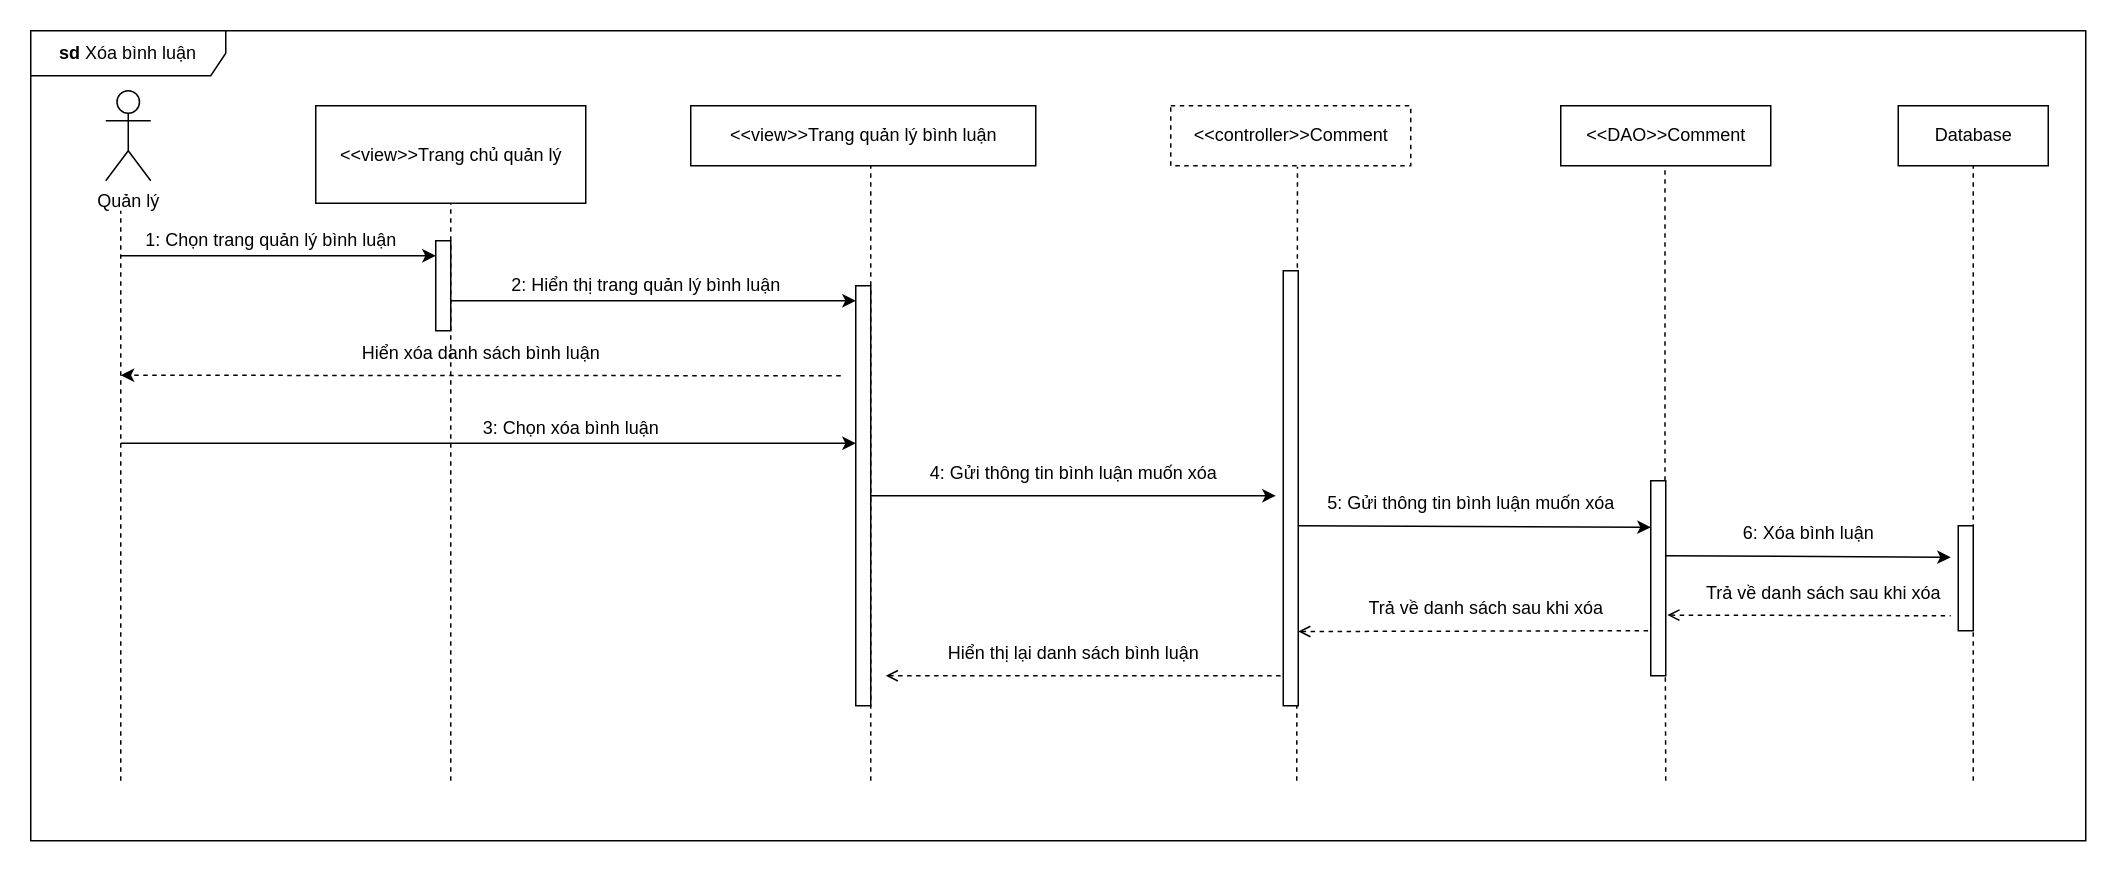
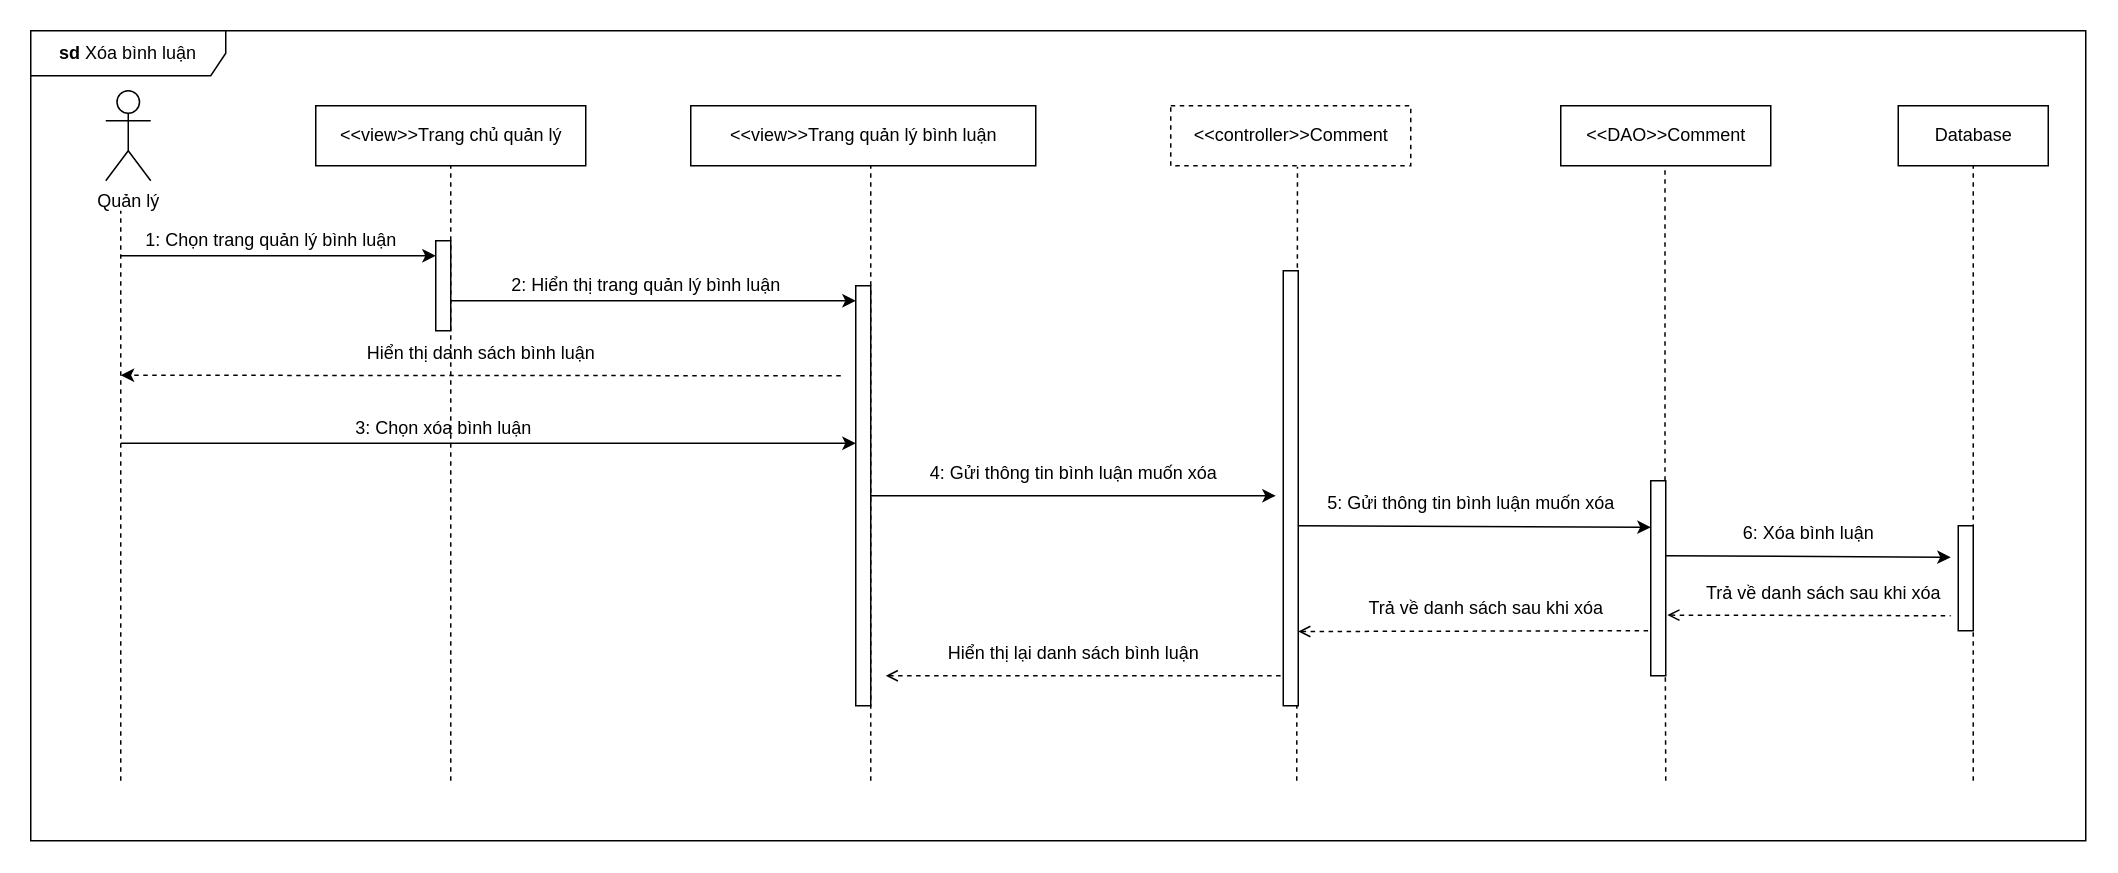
  <mxCell id="0" />
  <mxCell id="1" parent="0" />
  <mxCell id="2" value="&lt;b&gt;sd &lt;/b&gt;Xóa bình luận" style="shape=umlFrame;whiteSpace=wrap;html=1;width=130;height=30;" parent="1" vertex="1"><mxGeometry x="20" y="20" width="1370" height="540" as="geometry" /></mxCell>
  <mxCell id="3" value="Quản lý" style="shape=umlActor;verticalLabelPosition=bottom;verticalAlign=top;html=1;outlineConnect=0;" parent="1" vertex="1"><mxGeometry x="70" y="60" width="30" height="60" as="geometry" /></mxCell>
- <mxCell id="4" value="&amp;lt;&amp;lt;view&amp;gt;&amp;gt;Trang chủ quản lý" style="html=1;" parent="1" vertex="1"><mxGeometry x="210" y="70" width="180" height="65" as="geometry" /></mxCell>
+ <mxCell id="4" value="&amp;lt;&amp;lt;view&amp;gt;&amp;gt;Trang chủ quản lý" style="html=1;" parent="1" vertex="1"><mxGeometry x="210" y="70" width="180" height="40" as="geometry" /></mxCell>
  <mxCell id="5" value="&amp;lt;&amp;lt;controller&amp;gt;&amp;gt;Comment" style="html=1;dashed=1;" parent="1" vertex="1"><mxGeometry x="780" y="70" width="160" height="40" as="geometry" /></mxCell>
  <mxCell id="6" value="&amp;lt;&amp;lt;DAO&amp;gt;&amp;gt;Comment" style="html=1;" parent="1" vertex="1"><mxGeometry x="1040" y="70" width="140" height="40" as="geometry" /></mxCell>
  <mxCell id="7" value="Database" style="html=1;" parent="1" vertex="1"><mxGeometry x="1265" y="70" width="100" height="40" as="geometry" /></mxCell>
  <mxCell id="8" value="" style="endArrow=none;dashed=1;html=1;rounded=0;" parent="1" edge="1"><mxGeometry width="50" height="50" relative="1" as="geometry"><mxPoint x="80" y="520" as="sourcePoint" /><mxPoint x="80" y="140" as="targetPoint" /></mxGeometry></mxCell>
  <mxCell id="9" value="" style="endArrow=classic;html=1;rounded=0;entryX=0;entryY=0.167;entryDx=0;entryDy=0;entryPerimeter=0;" parent="1" target="12" edge="1"><mxGeometry width="50" height="50" relative="1" as="geometry"><mxPoint x="80" y="170" as="sourcePoint" /><mxPoint x="270" y="171" as="targetPoint" /></mxGeometry></mxCell>
  <mxCell id="10" value="" style="endArrow=none;dashed=1;html=1;rounded=0;entryX=0.5;entryY=1;entryDx=0;entryDy=0;" parent="1" target="4" edge="1"><mxGeometry width="50" height="50" relative="1" as="geometry"><mxPoint x="300" y="520" as="sourcePoint" /><mxPoint x="330" y="160" as="targetPoint" /></mxGeometry></mxCell>
  <mxCell id="11" value="1: Chọn trang quản lý bình luận" style="text;html=1;align=center;verticalAlign=middle;resizable=0;points=[];autosize=1;strokeColor=none;fillColor=none;" parent="1" vertex="1"><mxGeometry x="85" y="145" width="190" height="30" as="geometry" /></mxCell>
  <mxCell id="12" value="" style="html=1;points=[];perimeter=orthogonalPerimeter;" parent="1" vertex="1"><mxGeometry x="290" y="160" width="10" height="60" as="geometry" /></mxCell>
  <mxCell id="13" value="" style="endArrow=classic;html=1;rounded=0;" parent="1" edge="1"><mxGeometry width="50" height="50" relative="1" as="geometry"><mxPoint x="300" y="200" as="sourcePoint" /><mxPoint x="570" y="200" as="targetPoint" /></mxGeometry></mxCell>
  <mxCell id="14" value="" style="endArrow=none;dashed=1;html=1;rounded=0;entryX=0.528;entryY=1.017;entryDx=0;entryDy=0;entryPerimeter=0;" parent="1" target="5" edge="1"><mxGeometry width="50" height="50" relative="1" as="geometry"><mxPoint x="864" y="520" as="sourcePoint" /><mxPoint x="862.25" y="110" as="targetPoint" /></mxGeometry></mxCell>
  <mxCell id="15" value="" style="endArrow=none;dashed=1;html=1;rounded=0;entryX=0.5;entryY=1;entryDx=0;entryDy=0;startArrow=none;" parent="1" source="20" edge="1"><mxGeometry width="50" height="50" relative="1" as="geometry"><mxPoint x="1109.5" y="600" as="sourcePoint" /><mxPoint x="1109.5" y="110" as="targetPoint" /></mxGeometry></mxCell>
  <mxCell id="16" value="" style="endArrow=none;dashed=1;html=1;rounded=0;entryX=0.5;entryY=1;entryDx=0;entryDy=0;startArrow=none;" parent="1" target="7" edge="1"><mxGeometry width="50" height="50" relative="1" as="geometry"><mxPoint x="1315" y="520" as="sourcePoint" /><mxPoint x="1365" y="230" as="targetPoint" /></mxGeometry></mxCell>
  <mxCell id="17" value="" style="html=1;points=[];perimeter=orthogonalPerimeter;" parent="1" vertex="1"><mxGeometry x="855" y="180" width="10" height="290" as="geometry" /></mxCell>
  <mxCell id="18" value="&amp;lt;&amp;lt;view&amp;gt;&amp;gt;Trang quản lý bình luận" style="html=1;" parent="1" vertex="1"><mxGeometry x="460" y="70" width="230" height="40" as="geometry" /></mxCell>
  <mxCell id="19" value="" style="endArrow=none;dashed=1;html=1;rounded=0;" parent="1" edge="1"><mxGeometry width="50" height="50" relative="1" as="geometry"><mxPoint x="580" y="520" as="sourcePoint" /><mxPoint x="580" y="110" as="targetPoint" /></mxGeometry></mxCell>
  <mxCell id="20" value="" style="html=1;points=[];perimeter=orthogonalPerimeter;" parent="1" vertex="1"><mxGeometry x="1100" y="320" width="10" height="130" as="geometry" /></mxCell>
  <mxCell id="21" value="" style="endArrow=none;dashed=1;html=1;rounded=0;entryX=0.973;entryY=0.993;entryDx=0;entryDy=0;entryPerimeter=0;" parent="1" target="20" edge="1"><mxGeometry width="50" height="50" relative="1" as="geometry"><mxPoint x="1110" y="520" as="sourcePoint" /><mxPoint x="1109.5" y="110" as="targetPoint" /></mxGeometry></mxCell>
  <mxCell id="22" value="2: Hiển thị trang quản lý bình luận" style="text;html=1;align=center;verticalAlign=middle;resizable=0;points=[];autosize=1;strokeColor=none;fillColor=none;" parent="1" vertex="1"><mxGeometry x="330" y="175" width="200" height="30" as="geometry" /></mxCell>
  <mxCell id="23" value="" style="html=1;points=[];perimeter=orthogonalPerimeter;" parent="1" vertex="1"><mxGeometry x="1305" y="350" width="10" height="70" as="geometry" /></mxCell>
  <mxCell id="24" value="" style="endArrow=classic;html=1;rounded=0;dashed=1;" parent="1" edge="1"><mxGeometry width="50" height="50" relative="1" as="geometry"><mxPoint x="560" y="250" as="sourcePoint" /><mxPoint x="80" y="249.68" as="targetPoint" /></mxGeometry></mxCell>
  <mxCell id="25" value="" style="html=1;points=[];perimeter=orthogonalPerimeter;" parent="1" vertex="1"><mxGeometry x="570" y="190" width="10" height="280" as="geometry" /></mxCell>
- <mxCell id="26" value="Hiển xóa danh sách bình luận" style="text;html=1;align=center;verticalAlign=middle;resizable=0;points=[];autosize=1;strokeColor=none;fillColor=none;" parent="1" vertex="1"><mxGeometry x="230" y="220" width="180" height="30" as="geometry" /></mxCell>
+ <mxCell id="26" value="Hiển thị danh sách bình luận" style="text;html=1;align=center;verticalAlign=middle;resizable=0;points=[];autosize=1;strokeColor=none;fillColor=none;" parent="1" vertex="1"><mxGeometry x="230" y="220" width="180" height="30" as="geometry" /></mxCell>
  <mxCell id="27" value="" style="endArrow=classic;html=1;rounded=0;" parent="1" edge="1"><mxGeometry width="50" height="50" relative="1" as="geometry"><mxPoint x="80" y="295" as="sourcePoint" /><mxPoint x="570" y="295" as="targetPoint" /></mxGeometry></mxCell>
- <mxCell id="28" value="3: Chọn xóa bình luận" style="text;html=1;align=center;verticalAlign=middle;resizable=0;points=[];autosize=1;strokeColor=none;fillColor=none;" parent="1" vertex="1"><mxGeometry x="310" y="270" width="140" height="30" as="geometry" /></mxCell>
+ <mxCell id="28" value="3: Chọn xóa bình luận" style="text;html=1;align=center;verticalAlign=middle;resizable=0;points=[];autosize=1;strokeColor=none;fillColor=none;" parent="1" vertex="1"><mxGeometry x="225" y="270" width="140" height="30" as="geometry" /></mxCell>
  <mxCell id="29" value="" style="endArrow=classic;html=1;rounded=0;" parent="1" edge="1"><mxGeometry width="50" height="50" relative="1" as="geometry"><mxPoint x="580" y="330" as="sourcePoint" /><mxPoint x="850" y="330" as="targetPoint" /></mxGeometry></mxCell>
  <mxCell id="30" value="4: Gửi thông tin bình luận muốn xóa" style="text;html=1;align=center;verticalAlign=middle;resizable=0;points=[];autosize=1;strokeColor=none;fillColor=none;" parent="1" vertex="1"><mxGeometry x="605" y="300" width="220" height="30" as="geometry" /></mxCell>
  <mxCell id="31" value="" style="endArrow=classic;html=1;rounded=0;exitX=1.346;exitY=0.695;exitDx=0;exitDy=0;exitPerimeter=0;" parent="1" edge="1"><mxGeometry width="50" height="50" relative="1" as="geometry"><mxPoint x="865" y="350" as="sourcePoint" /><mxPoint x="1100" y="351" as="targetPoint" /></mxGeometry></mxCell>
  <mxCell id="32" value="5: Gửi thông tin bình luận muốn xóa" style="text;html=1;align=center;verticalAlign=middle;resizable=0;points=[];autosize=1;strokeColor=none;fillColor=none;" parent="1" vertex="1"><mxGeometry x="870" y="320" width="220" height="30" as="geometry" /></mxCell>
  <mxCell id="33" value="" style="endArrow=classic;html=1;rounded=0;exitX=1.346;exitY=0.695;exitDx=0;exitDy=0;exitPerimeter=0;" parent="1" edge="1"><mxGeometry width="50" height="50" relative="1" as="geometry"><mxPoint x="1110" y="370" as="sourcePoint" /><mxPoint x="1300" y="371" as="targetPoint" /></mxGeometry></mxCell>
  <mxCell id="34" value="6: Xóa bình luận" style="text;html=1;align=center;verticalAlign=middle;resizable=0;points=[];autosize=1;strokeColor=none;fillColor=none;" parent="1" vertex="1"><mxGeometry x="1150" y="340" width="110" height="30" as="geometry" /></mxCell>
  <mxCell id="35" value="" style="endArrow=none;dashed=1;html=1;rounded=0;startArrow=open;startFill=0;exitX=1.107;exitY=0.689;exitDx=0;exitDy=0;exitPerimeter=0;" parent="1" edge="1" source="20"><mxGeometry width="50" height="50" relative="1" as="geometry"><mxPoint x="1120" y="410" as="sourcePoint" /><mxPoint x="1300" y="410" as="targetPoint" /></mxGeometry></mxCell>
  <mxCell id="36" value="Trả về danh sách sau khi xóa" style="text;html=1;align=center;verticalAlign=middle;resizable=0;points=[];autosize=1;strokeColor=none;fillColor=none;" parent="1" vertex="1"><mxGeometry x="1125" y="380" width="180" height="30" as="geometry" /></mxCell>
  <mxCell id="37" value="" style="endArrow=none;dashed=1;html=1;rounded=0;startArrow=open;startFill=0;exitX=1.249;exitY=0.823;exitDx=0;exitDy=0;exitPerimeter=0;entryX=0;entryY=0.769;entryDx=0;entryDy=0;entryPerimeter=0;" parent="1" target="20" edge="1"><mxGeometry width="50" height="50" relative="1" as="geometry"><mxPoint x="865" y="420.53" as="sourcePoint" /><mxPoint x="1052.51" y="420" as="targetPoint" /></mxGeometry></mxCell>
  <mxCell id="38" value="" style="endArrow=none;dashed=1;html=1;rounded=0;startArrow=open;startFill=0;entryX=0;entryY=0.769;entryDx=0;entryDy=0;entryPerimeter=0;" parent="1" edge="1"><mxGeometry width="50" height="50" relative="1" as="geometry"><mxPoint x="590" y="450" as="sourcePoint" /><mxPoint x="855" y="449.97" as="targetPoint" /></mxGeometry></mxCell>
  <mxCell id="39" value="Hiển thị lại danh sách bình luận" style="text;html=1;align=center;verticalAlign=middle;resizable=0;points=[];autosize=1;strokeColor=none;fillColor=none;" parent="1" vertex="1"><mxGeometry x="620" y="420" width="190" height="30" as="geometry" /></mxCell>
  <mxCell id="40" value="Trả về danh sách sau khi xóa" style="text;html=1;align=center;verticalAlign=middle;resizable=0;points=[];autosize=1;strokeColor=none;fillColor=none;" parent="1" vertex="1"><mxGeometry x="900" y="390" width="180" height="30" as="geometry" /></mxCell>
